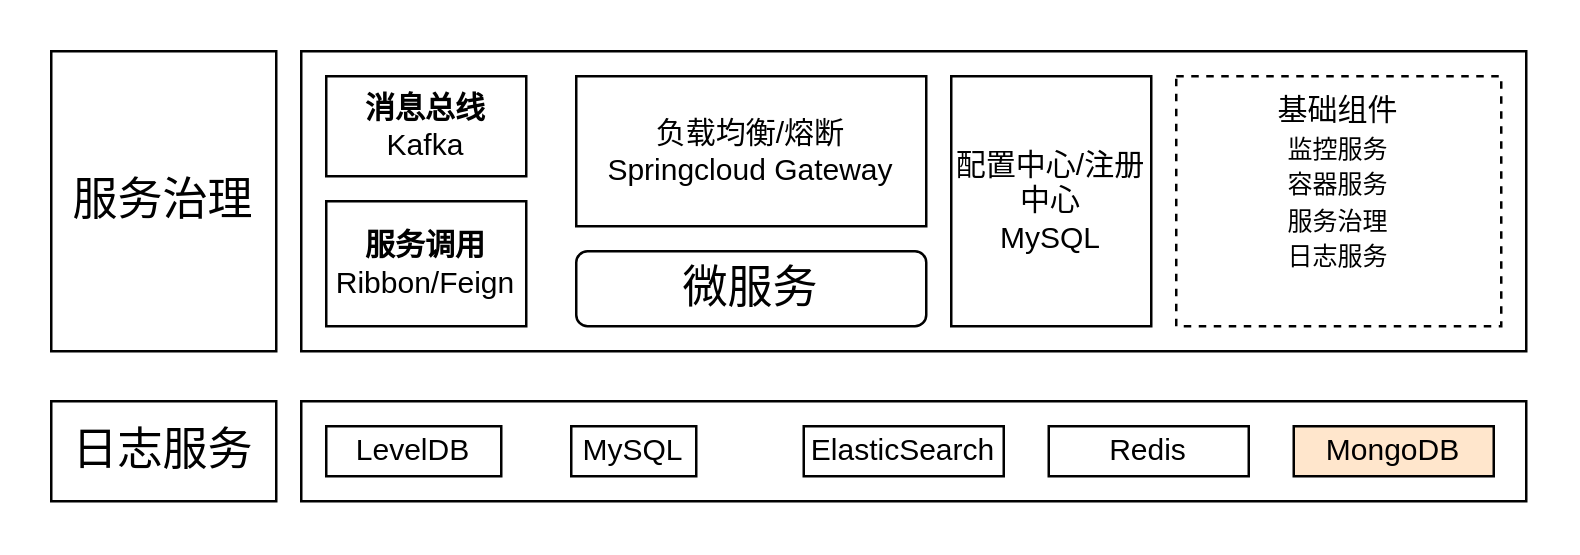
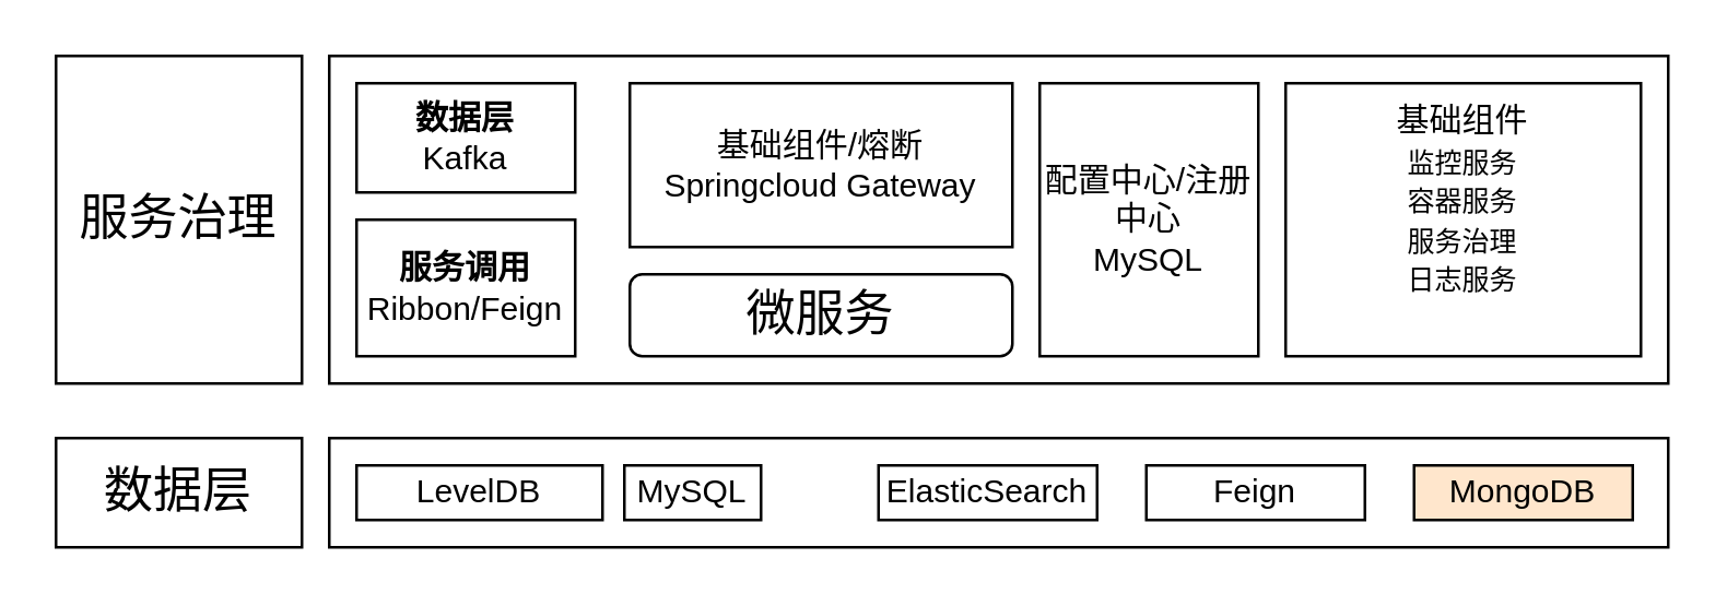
  <mxCell id="0" />
  <mxCell id="1" parent="0" />
  <mxCell id="2" value="" style="group" vertex="1" connectable="0" parent="1"><mxGeometry x="20" y="160" width="590" height="40" as="geometry" /></mxCell>
- <mxCell id="3" value="&lt;font style=&quot;font-size: 18px;&quot;&gt;日志服务&lt;/font&gt;" style="rounded=0;whiteSpace=wrap;html=1;" vertex="1" parent="2"><mxGeometry width="90" height="40" as="geometry" /></mxCell>
+ <mxCell id="3" value="&lt;font style=&quot;font-size: 18px;&quot;&gt;数据层&lt;/font&gt;" style="rounded=0;whiteSpace=wrap;html=1;" vertex="1" parent="2"><mxGeometry width="90" height="40" as="geometry" /></mxCell>
  <mxCell id="4" value="" style="group" vertex="1" connectable="0" parent="2"><mxGeometry x="100" width="490" height="40" as="geometry" /></mxCell>
  <mxCell id="5" value="" style="rounded=0;whiteSpace=wrap;html=1;" vertex="1" parent="4"><mxGeometry width="490" height="40" as="geometry" /></mxCell>
- <mxCell id="6" value="LevelDB" style="rounded=0;whiteSpace=wrap;html=1;" vertex="1" parent="4"><mxGeometry x="10" y="10" width="70" height="20" as="geometry" /></mxCell>
+ <mxCell id="6" value="LevelDB" style="rounded=0;whiteSpace=wrap;html=1;" vertex="1" parent="4"><mxGeometry x="10" y="10" width="90" height="20" as="geometry" /></mxCell>
  <mxCell id="7" value="MySQL" style="rounded=0;whiteSpace=wrap;html=1;" vertex="1" parent="4"><mxGeometry x="108" y="10" width="50" height="20" as="geometry" /></mxCell>
  <mxCell id="8" value="ElasticSearch" style="rounded=0;whiteSpace=wrap;html=1;" vertex="1" parent="4"><mxGeometry x="201" y="10" width="80" height="20" as="geometry" /></mxCell>
- <mxCell id="9" value="Redis" style="rounded=0;whiteSpace=wrap;html=1;" vertex="1" parent="4"><mxGeometry x="299" y="10" width="80" height="20" as="geometry" /></mxCell>
+ <mxCell id="9" value="Feign" style="rounded=0;whiteSpace=wrap;html=1;" vertex="1" parent="4"><mxGeometry x="299" y="10" width="80" height="20" as="geometry" /></mxCell>
  <mxCell id="10" value="MongoDB" style="rounded=0;whiteSpace=wrap;html=1;fillColor=#ffe6cc;" vertex="1" parent="4"><mxGeometry x="397" y="10" width="80" height="20" as="geometry" /></mxCell>
  <mxCell id="11" value="" style="group" vertex="1" connectable="0" parent="1"><mxGeometry x="20" y="20" width="590" height="120" as="geometry" /></mxCell>
  <mxCell id="12" value="&lt;font style=&quot;font-size: 18px;&quot;&gt;服务治理&lt;/font&gt;" style="rounded=0;whiteSpace=wrap;html=1;" vertex="1" parent="11"><mxGeometry width="90" height="120" as="geometry" /></mxCell>
  <mxCell id="13" value="" style="group" vertex="1" connectable="0" parent="11"><mxGeometry x="100" width="490" height="120" as="geometry" /></mxCell>
  <mxCell id="14" value="" style="rounded=0;whiteSpace=wrap;html=1;" vertex="1" parent="13"><mxGeometry width="490" height="120" as="geometry" /></mxCell>
  <mxCell id="15" value="配置中心/注册中心&lt;div&gt;MySQL&lt;/div&gt;" style="rounded=0;whiteSpace=wrap;html=1;" vertex="1" parent="13"><mxGeometry x="260" y="10" width="80" height="100" as="geometry" /></mxCell>
- <mxCell id="16" value="基础组件&lt;div style=&quot;&quot;&gt;&lt;font style=&quot;font-size: 10px;&quot;&gt;监控服务&lt;/font&gt;&lt;/div&gt;&lt;div style=&quot;&quot;&gt;&lt;span style=&quot;font-size: 10px;&quot;&gt;容器服务&lt;/span&gt;&lt;/div&gt;&lt;div style=&quot;&quot;&gt;&lt;span style=&quot;font-size: 10px;&quot;&gt;服务治理&lt;/span&gt;&lt;/div&gt;&lt;div style=&quot;&quot;&gt;&lt;span style=&quot;font-size: 10px;&quot;&gt;日志服务&lt;/span&gt;&lt;/div&gt;&lt;div&gt;&lt;br&gt;&lt;/div&gt;" style="rounded=0;whiteSpace=wrap;html=1;align=center;dashed=1;" vertex="1" parent="13"><mxGeometry x="350" y="10" width="130" height="100" as="geometry" /></mxCell>
+ <mxCell id="16" value="基础组件&lt;div style=&quot;&quot;&gt;&lt;font style=&quot;font-size: 10px;&quot;&gt;监控服务&lt;/font&gt;&lt;/div&gt;&lt;div style=&quot;&quot;&gt;&lt;span style=&quot;font-size: 10px;&quot;&gt;容器服务&lt;/span&gt;&lt;/div&gt;&lt;div style=&quot;&quot;&gt;&lt;span style=&quot;font-size: 10px;&quot;&gt;服务治理&lt;/span&gt;&lt;/div&gt;&lt;div style=&quot;&quot;&gt;&lt;span style=&quot;font-size: 10px;&quot;&gt;日志服务&lt;/span&gt;&lt;/div&gt;&lt;div&gt;&lt;br&gt;&lt;/div&gt;" style="rounded=0;whiteSpace=wrap;html=1;align=center;" vertex="1" parent="13"><mxGeometry x="350" y="10" width="130" height="100" as="geometry" /></mxCell>
  <mxCell id="17" value="" style="group" vertex="1" connectable="0" parent="13"><mxGeometry x="10" y="10" width="80" height="100" as="geometry" /></mxCell>
- <mxCell id="18" value="&lt;b&gt;消息总线&lt;/b&gt;&lt;br&gt;Kafka" style="rounded=0;whiteSpace=wrap;html=1;" vertex="1" parent="17"><mxGeometry width="80" height="40" as="geometry" /></mxCell>
+ <mxCell id="18" value="&lt;b&gt;数据层&lt;/b&gt;&lt;br&gt;Kafka" style="rounded=0;whiteSpace=wrap;html=1;" vertex="1" parent="17"><mxGeometry width="80" height="40" as="geometry" /></mxCell>
  <mxCell id="19" value="&lt;b&gt;服务调用&lt;/b&gt;&lt;div&gt;Ribbon/Feign&lt;/div&gt;" style="rounded=0;whiteSpace=wrap;html=1;" vertex="1" parent="17"><mxGeometry y="50" width="80" height="50" as="geometry" /></mxCell>
  <mxCell id="20" value="" style="group" vertex="1" connectable="0" parent="13"><mxGeometry x="110" y="10" width="140" height="110" as="geometry" /></mxCell>
- <mxCell id="21" value="负载均衡/熔断&lt;div&gt;Springcloud Gateway&lt;/div&gt;" style="rounded=0;whiteSpace=wrap;html=1;" vertex="1" parent="20"><mxGeometry width="140" height="60" as="geometry" /></mxCell>
+ <mxCell id="21" value="基础组件/熔断&lt;div&gt;Springcloud Gateway&lt;/div&gt;" style="rounded=0;whiteSpace=wrap;html=1;" vertex="1" parent="20"><mxGeometry width="140" height="60" as="geometry" /></mxCell>
  <mxCell id="22" value="&lt;font style=&quot;font-size: 18px;&quot;&gt;微服务&lt;/font&gt;" style="whiteSpace=wrap;html=1;rounded=1;" vertex="1" parent="20"><mxGeometry y="70" width="140" height="30" as="geometry" /></mxCell>
